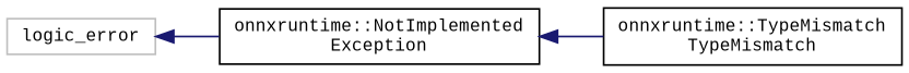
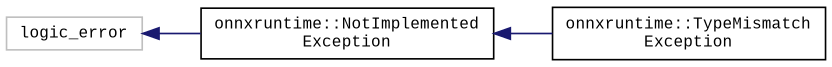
  digraph {
    fontname="Liberation Mono"
    rankdir=LR
    node [color=black fillcolor=white fontname="Liberation Mono" fontsize=10 shape=record style=filled]
    edge [color=midnightblue dir=back fontname="Liberation Mono" fontsize=10 labelfontname=Helvetica labelfontsize=10 style=solid]
    n1 [color=grey75 height=0.2 label=logic_error width=0.4]
    n2 [height=0.2 label="onnxruntime::NotImplemented\lException" width=0.4]
-   n3 [height=0.2 label="onnxruntime::TypeMismatch\lTypeMismatch" width=0.4]
+   n3 [height=0.2 label="onnxruntime::TypeMismatch\lException" width=0.4]
    n1 -> n2
    n2 -> n3
  }
